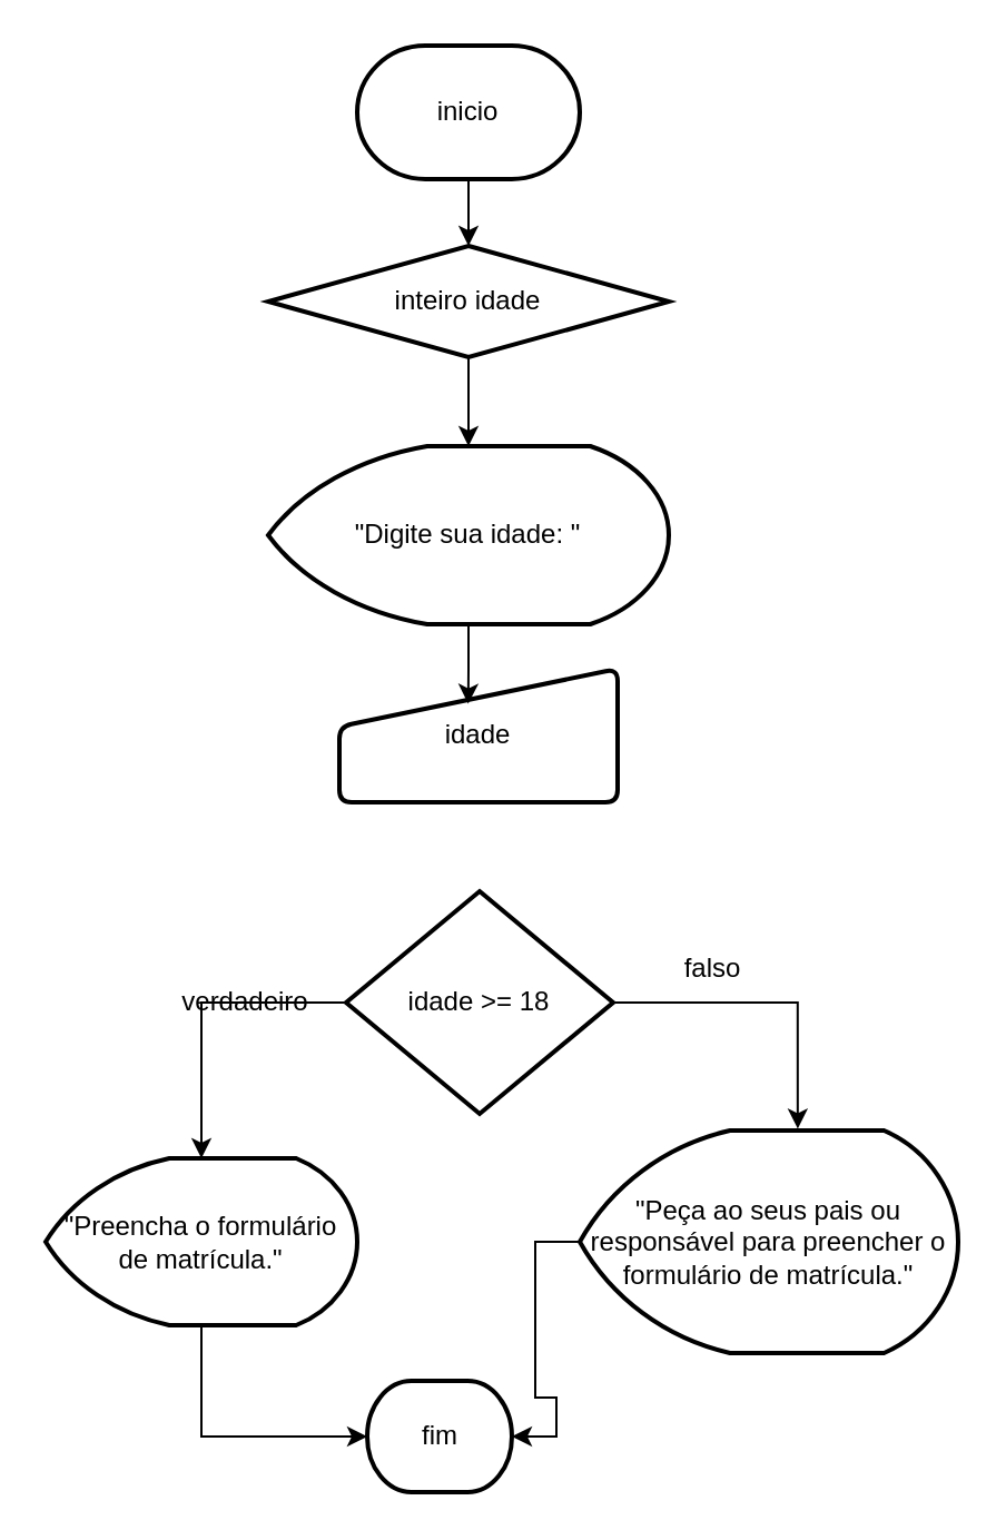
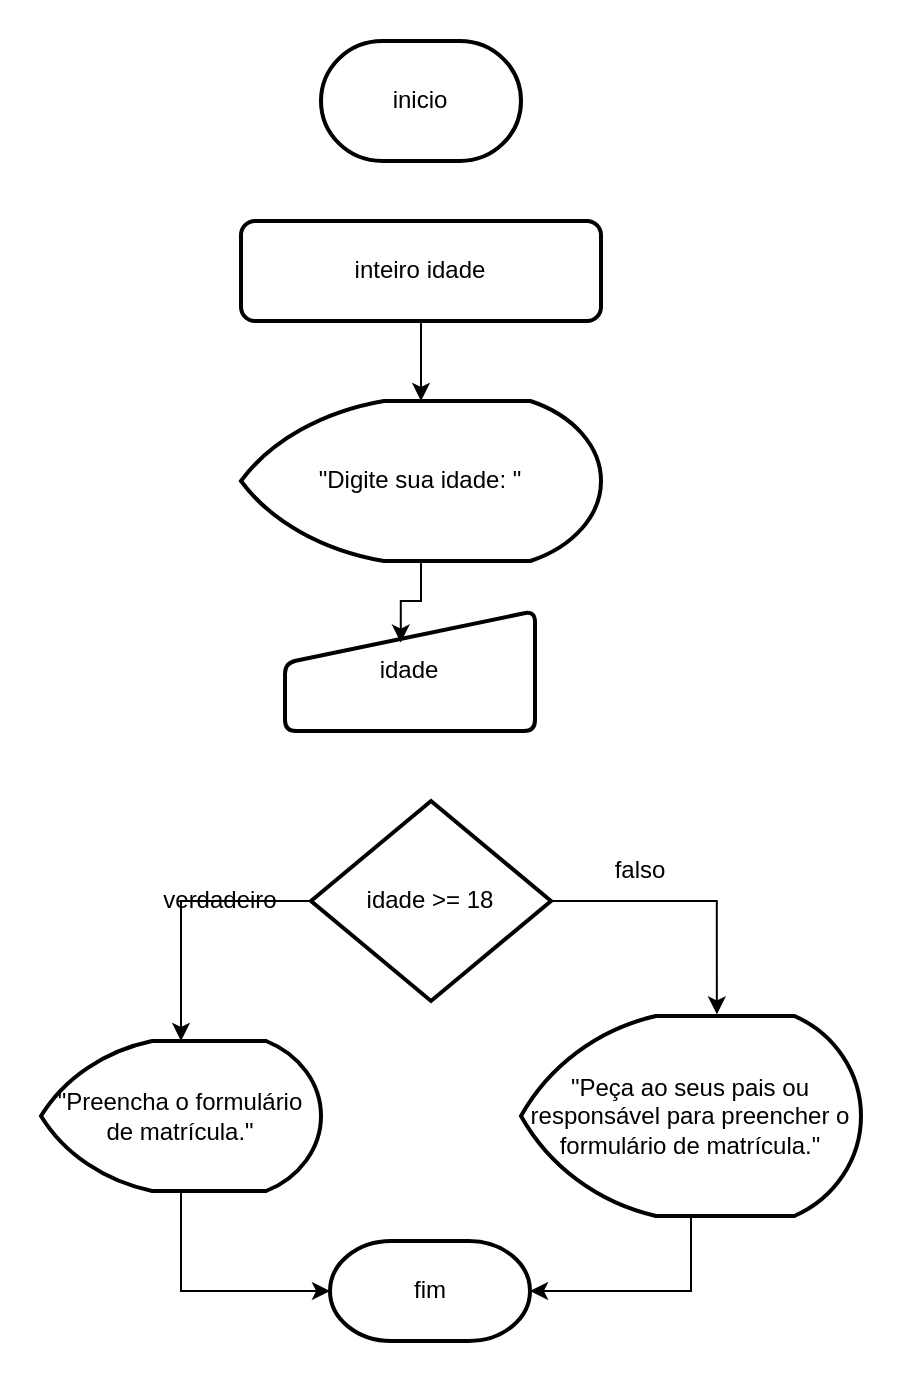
  <mxCell id="0" />
  <mxCell id="1" parent="0" />
- <mxCell id="2" value="" style="edgeStyle=orthogonalEdgeStyle;rounded=0;orthogonalLoop=1;jettySize=auto;html=1;" edge="1" parent="1" source="3" target="5"><mxGeometry relative="1" as="geometry" /></mxCell>
  <mxCell id="3" value="inicio" style="strokeWidth=2;html=1;shape=mxgraph.flowchart.terminator;whiteSpace=wrap;" vertex="1" parent="1"><mxGeometry x="160" y="20" width="100" height="60" as="geometry" /></mxCell>
  <mxCell id="4" value="" style="edgeStyle=orthogonalEdgeStyle;rounded=0;orthogonalLoop=1;jettySize=auto;html=1;" edge="1" parent="1" source="5" target="6"><mxGeometry relative="1" as="geometry" /></mxCell>
- <mxCell id="5" value="inteiro idade" style="rhombus;whiteSpace=wrap;html=1;absoluteArcSize=1;arcSize=14;strokeWidth=2;" vertex="1" parent="1"><mxGeometry x="120" y="110" width="180" height="50" as="geometry" /></mxCell>
+ <mxCell id="5" value="inteiro idade" style="rounded=1;whiteSpace=wrap;html=1;absoluteArcSize=1;arcSize=14;strokeWidth=2;" vertex="1" parent="1"><mxGeometry x="120" y="110" width="180" height="50" as="geometry" /></mxCell>
  <mxCell id="6" value="&quot;Digite sua idade: &quot;" style="strokeWidth=2;html=1;shape=mxgraph.flowchart.display;whiteSpace=wrap;" vertex="1" parent="1"><mxGeometry x="120" y="200" width="180" height="80" as="geometry" /></mxCell>
- <mxCell id="7" value="idade" style="html=1;strokeWidth=2;shape=manualInput;whiteSpace=wrap;rounded=1;size=26;arcSize=11;" vertex="1" parent="1"><mxGeometry x="152" y="300" width="125" height="60" as="geometry" /></mxCell>
+ <mxCell id="7" value="idade" style="html=1;strokeWidth=2;shape=manualInput;whiteSpace=wrap;rounded=1;size=26;arcSize=11;" vertex="1" parent="1"><mxGeometry x="142" y="305" width="125" height="60" as="geometry" /></mxCell>
  <mxCell id="8" style="edgeStyle=orthogonalEdgeStyle;rounded=0;orthogonalLoop=1;jettySize=auto;html=1;entryX=0.463;entryY=0.263;entryDx=0;entryDy=0;entryPerimeter=0;" edge="1" parent="1" source="6" target="7"><mxGeometry relative="1" as="geometry" /></mxCell>
  <mxCell id="9" value="idade &amp;gt;= 18" style="strokeWidth=2;html=1;shape=mxgraph.flowchart.decision;whiteSpace=wrap;" vertex="1" parent="1"><mxGeometry x="155" y="400" width="120" height="100" as="geometry" /></mxCell>
  <mxCell id="10" value="&quot;Preencha o formulário de matrícula.&quot;" style="strokeWidth=2;html=1;shape=mxgraph.flowchart.display;whiteSpace=wrap;" vertex="1" parent="1"><mxGeometry x="20" y="520" width="140" height="75" as="geometry" /></mxCell>
  <mxCell id="11" style="edgeStyle=orthogonalEdgeStyle;rounded=0;orthogonalLoop=1;jettySize=auto;html=1;entryX=0.5;entryY=0;entryDx=0;entryDy=0;entryPerimeter=0;" edge="1" parent="1" source="9" target="10"><mxGeometry relative="1" as="geometry"><Array as="points"><mxPoint x="90" y="450" /></Array></mxGeometry></mxCell>
  <mxCell id="12" value="&quot;Peça ao seus pais ou responsável para preencher o formulário de matrícula.&quot;" style="strokeWidth=2;html=1;shape=mxgraph.flowchart.display;whiteSpace=wrap;" vertex="1" parent="1"><mxGeometry x="260" y="507.5" width="170" height="100" as="geometry" /></mxCell>
  <mxCell id="13" style="edgeStyle=orthogonalEdgeStyle;rounded=0;orthogonalLoop=1;jettySize=auto;html=1;entryX=0.576;entryY=-0.008;entryDx=0;entryDy=0;entryPerimeter=0;" edge="1" parent="1" source="9" target="12"><mxGeometry relative="1" as="geometry"><Array as="points"><mxPoint x="358" y="450" /></Array></mxGeometry></mxCell>
  <mxCell id="14" value="verdadeiro" style="text;html=1;whiteSpace=wrap;strokeColor=none;fillColor=none;align=center;verticalAlign=middle;rounded=0;" vertex="1" parent="1"><mxGeometry x="80" y="435" width="60" height="30" as="geometry" /></mxCell>
  <mxCell id="15" value="falso" style="text;html=1;whiteSpace=wrap;strokeColor=none;fillColor=none;align=center;verticalAlign=middle;rounded=0;" vertex="1" parent="1"><mxGeometry x="290" y="420" width="60" height="30" as="geometry" /></mxCell>
- <mxCell id="16" value="fim" style="strokeWidth=2;html=1;shape=mxgraph.flowchart.terminator;whiteSpace=wrap;" vertex="1" parent="1"><mxGeometry x="164.5" y="620" width="65" height="50" as="geometry" /></mxCell>
+ <mxCell id="16" value="fim" style="strokeWidth=2;html=1;shape=mxgraph.flowchart.terminator;whiteSpace=wrap;" vertex="1" parent="1"><mxGeometry x="164.5" y="620" width="100" height="50" as="geometry" /></mxCell>
  <mxCell id="17" style="edgeStyle=orthogonalEdgeStyle;rounded=0;orthogonalLoop=1;jettySize=auto;html=1;entryX=0;entryY=0.5;entryDx=0;entryDy=0;entryPerimeter=0;" edge="1" parent="1" source="10" target="16"><mxGeometry relative="1" as="geometry"><Array as="points"><mxPoint x="90" y="645" /></Array></mxGeometry></mxCell>
  <mxCell id="18" style="edgeStyle=orthogonalEdgeStyle;rounded=0;orthogonalLoop=1;jettySize=auto;html=1;entryX=1;entryY=0.5;entryDx=0;entryDy=0;entryPerimeter=0;" edge="1" parent="1" source="12" target="16"><mxGeometry relative="1" as="geometry" /></mxCell>
